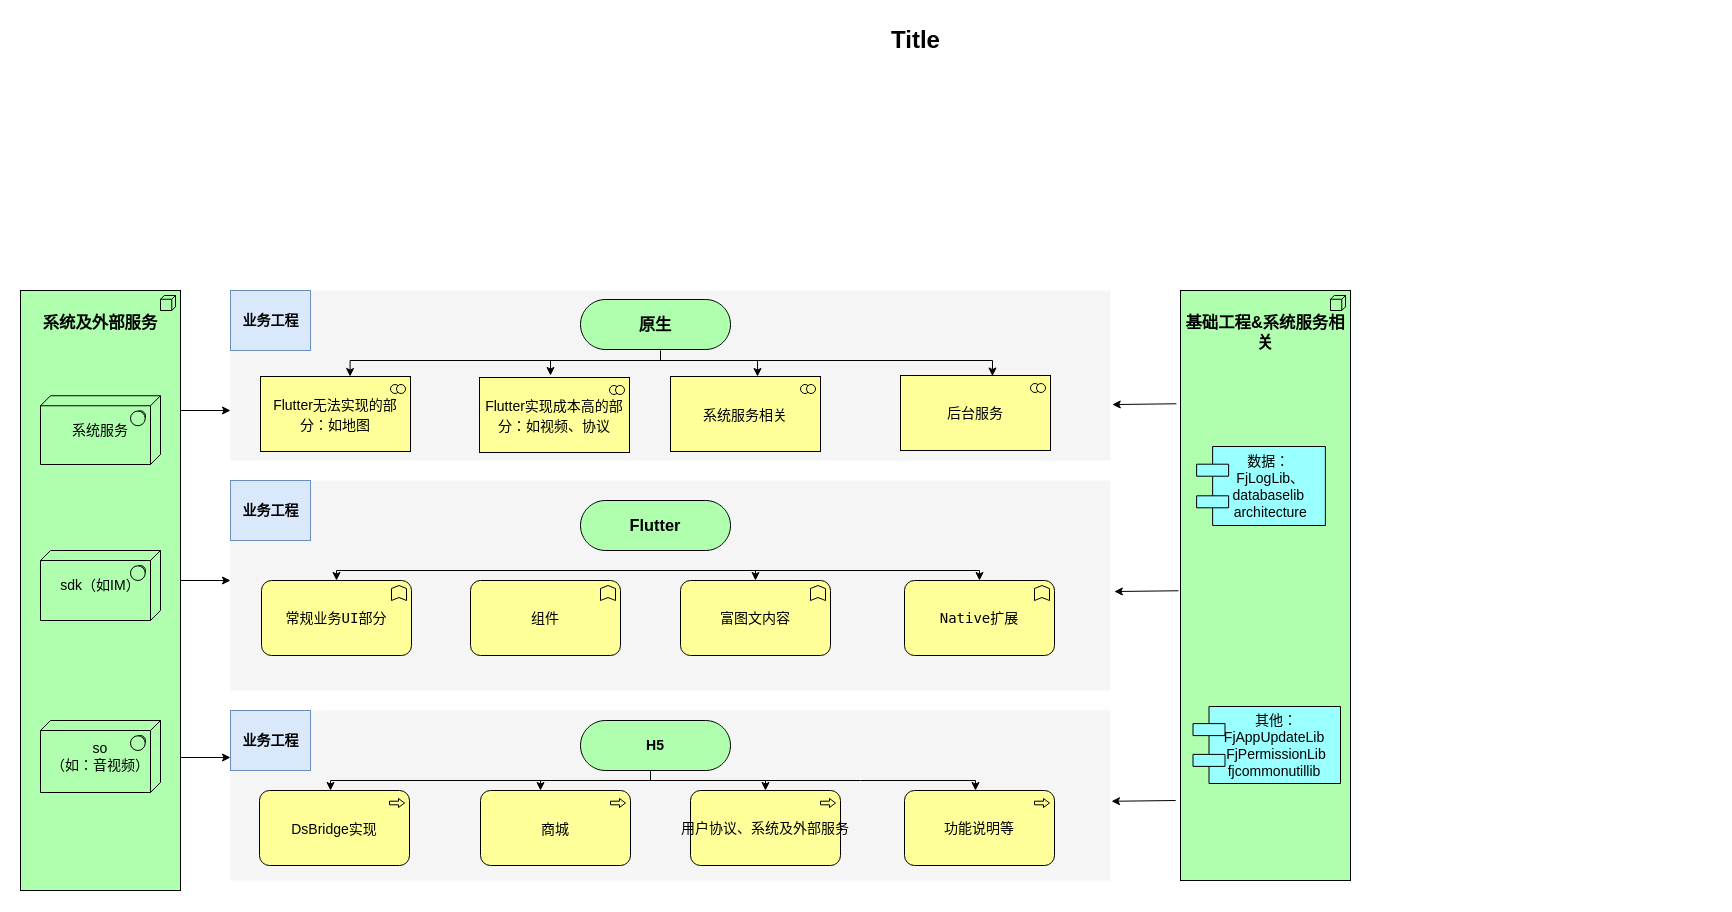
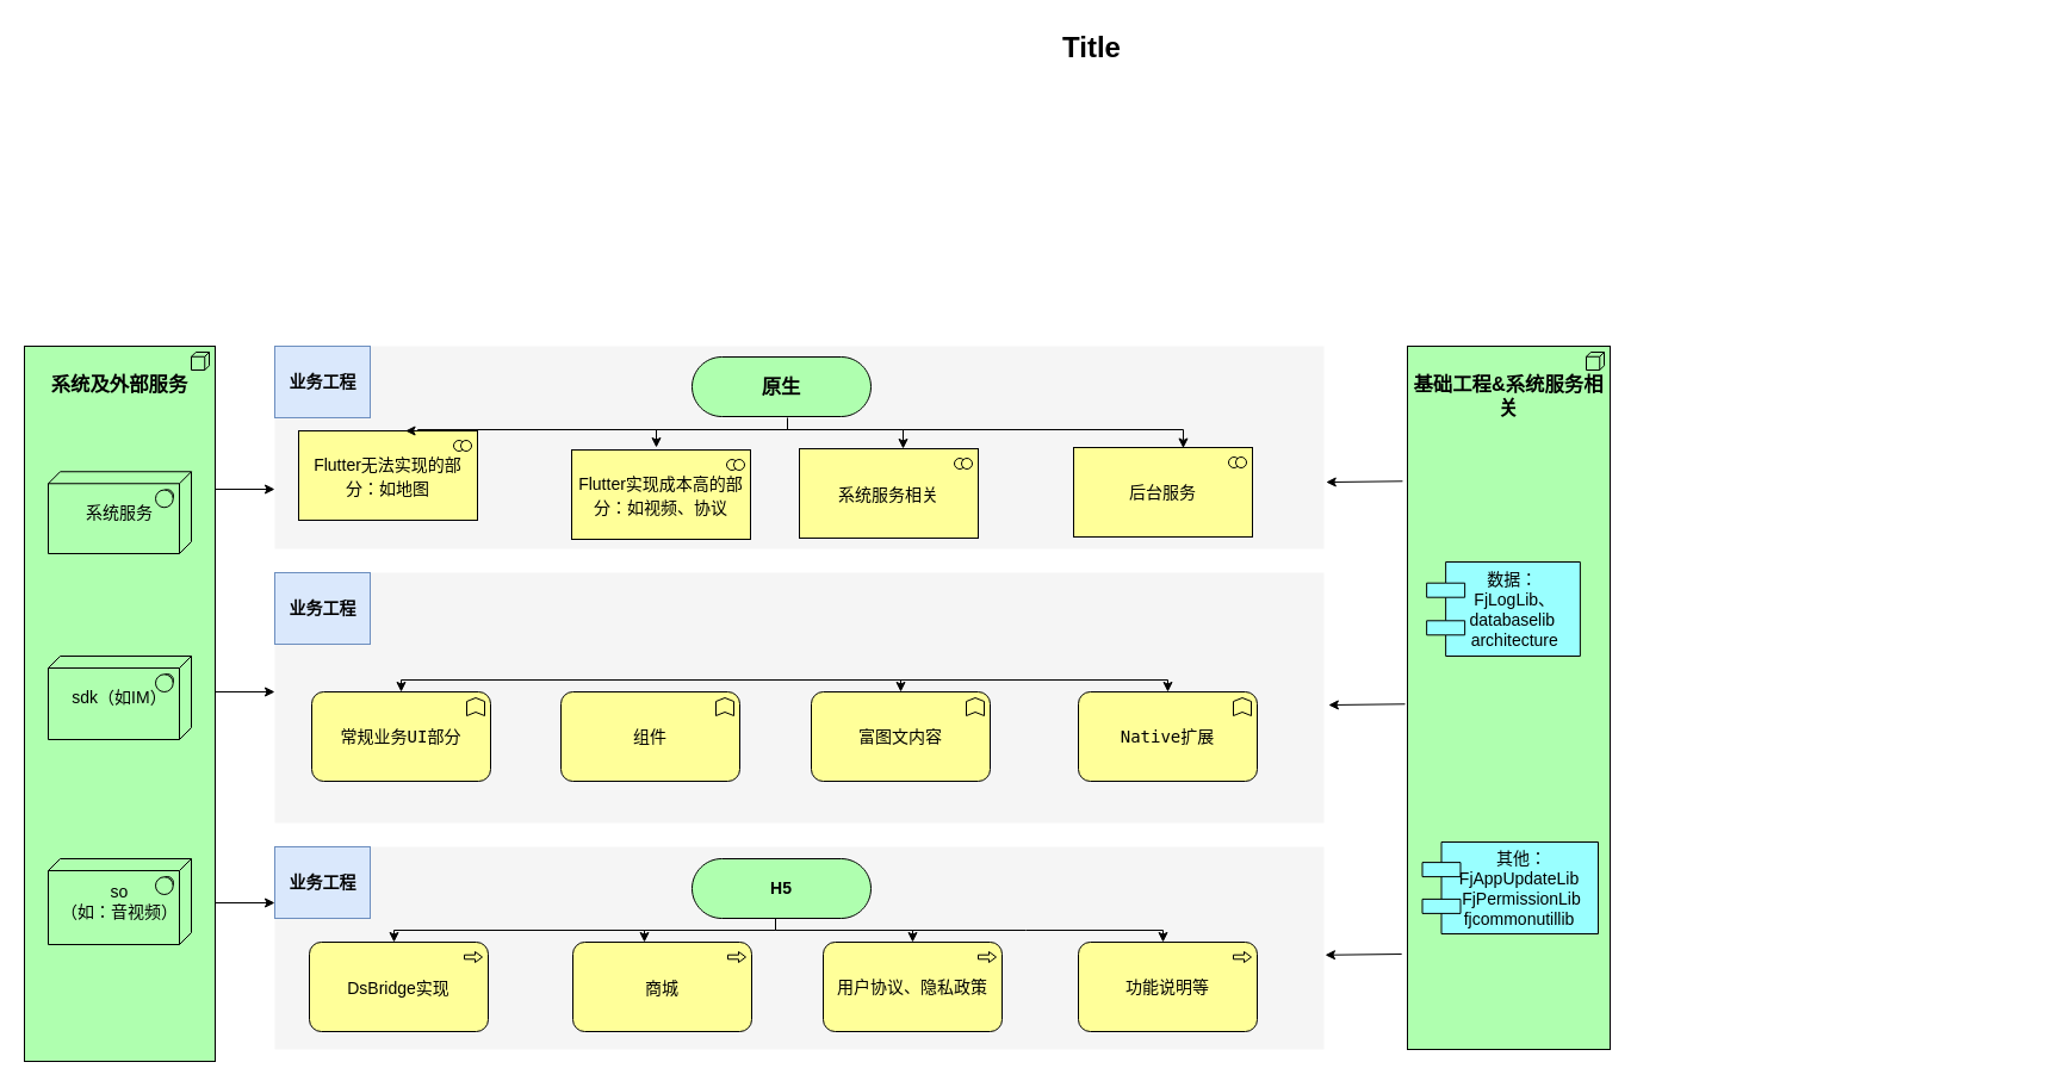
  <mxCell id="0" />
  <mxCell id="1" parent="0" />
  <mxCell id="2" value="" style="whiteSpace=wrap;html=1;strokeColor=none;strokeWidth=1;fillColor=#f5f5f5;fontSize=14;" parent="1" vertex="1"><mxGeometry x="230" y="710" width="880" height="170" as="geometry" /></mxCell>
  <mxCell id="3" value="" style="whiteSpace=wrap;html=1;strokeColor=none;strokeWidth=1;fillColor=#f5f5f5;fontSize=14;" parent="1" vertex="1"><mxGeometry x="230" y="480" width="880" height="210" as="geometry" /></mxCell>
  <mxCell id="4" value="" style="whiteSpace=wrap;html=1;strokeColor=none;strokeWidth=1;fillColor=#f5f5f5;fontSize=14;" parent="1" vertex="1"><mxGeometry x="230" y="290" width="880" height="170" as="geometry" /></mxCell>
  <mxCell id="5" value="&lt;h3&gt;系统及外部服务&lt;/h3&gt;" style="html=1;whiteSpace=wrap;fillColor=#AFFFAF;shape=mxgraph.archimate3.application;appType=node;archiType=square;fontSize=14;verticalAlign=top;" parent="1" vertex="1"><mxGeometry x="20" y="290" width="160" height="600" as="geometry" /></mxCell>
- <mxCell id="6" value="&lt;h3&gt;Flutter&lt;/h3&gt;" style="html=1;whiteSpace=wrap;fillColor=#AFFFAF;shape=mxgraph.archimate3.service;fontSize=14;" parent="1" vertex="1"><mxGeometry x="580" y="500" width="150" height="50" as="geometry" /></mxCell>
  <mxCell id="7" value="&lt;h3&gt;&lt;pre style=&quot;font-size: 14px; font-weight: 400;&quot;&gt;&lt;pre&gt;常规业务UI部分&lt;/pre&gt;&lt;/pre&gt;&lt;/h3&gt;" style="html=1;whiteSpace=wrap;fillColor=#ffff99;shape=mxgraph.archimate3.application;appType=func;archiType=rounded;fontSize=14;" parent="1" vertex="1"><mxGeometry x="261" y="580" width="150" height="75" as="geometry" /></mxCell>
- <mxCell id="8" value="&lt;h3&gt;&lt;span style=&quot;font-weight: normal;&quot;&gt;&lt;font style=&quot;font-size: 14px;&quot;&gt;Flutter无法实现的部分：如地图&lt;/font&gt;&lt;/span&gt;&lt;/h3&gt;" style="html=1;whiteSpace=wrap;fillColor=#ffff99;shape=mxgraph.archimate3.application;appType=collab;archiType=square;fontSize=14;" parent="1" vertex="1"><mxGeometry x="260" y="376" width="150" height="75" as="geometry" /></mxCell>
+ <mxCell id="8" value="&lt;h3&gt;&lt;span style=&quot;font-weight: normal;&quot;&gt;&lt;font style=&quot;font-size: 14px;&quot;&gt;Flutter无法实现的部分：如地图&lt;/font&gt;&lt;/span&gt;&lt;/h3&gt;" style="html=1;whiteSpace=wrap;fillColor=#ffff99;shape=mxgraph.archimate3.application;appType=collab;archiType=square;fontSize=14;" parent="1" vertex="1"><mxGeometry x="250" y="361" width="150" height="75" as="geometry" /></mxCell>
  <mxCell id="9" value="&lt;h3&gt;&lt;span style=&quot;font-weight: normal;&quot;&gt;&lt;font style=&quot;font-size: 14px;&quot;&gt;DsBridge实现&lt;/font&gt;&lt;/span&gt;&lt;/h3&gt;" style="html=1;whiteSpace=wrap;fillColor=#ffff99;shape=mxgraph.archimate3.application;appType=proc;archiType=rounded;fontSize=14;" parent="1" vertex="1"><mxGeometry x="259" y="790" width="150" height="75" as="geometry" /></mxCell>
  <mxCell id="10" value="Title" style="text;strokeColor=none;fillColor=none;html=1;fontSize=24;fontStyle=1;verticalAlign=middle;align=center;" parent="1" vertex="1"><mxGeometry x="120" y="20" width="1590" height="40" as="geometry" /></mxCell>
  <mxCell id="11" value="&lt;h3&gt;业务工程&lt;/h3&gt;" style="text;html=1;resizable=0;autosize=1;align=center;verticalAlign=middle;points=[];fillColor=#dae8fc;strokeColor=#6c8ebf;rounded=0;" parent="1" vertex="1"><mxGeometry x="230" y="290" width="80" height="60" as="geometry" /></mxCell>
  <mxCell id="12" value="sdk（如IM）" style="html=1;whiteSpace=wrap;fillColor=#AFFFAF;shape=mxgraph.archimate3.tech;techType=sysSw;fontSize=14;" parent="1" vertex="1"><mxGeometry x="40" y="550" width="120" height="70" as="geometry" /></mxCell>
  <mxCell id="13" value="so&lt;br&gt;（如：音视频）" style="html=1;whiteSpace=wrap;fillColor=#AFFFAF;shape=mxgraph.archimate3.tech;techType=sysSw;fontSize=14;" parent="1" vertex="1"><mxGeometry x="40" y="720" width="120" height="72" as="geometry" /></mxCell>
  <mxCell id="14" value="系统服务" style="html=1;whiteSpace=wrap;fillColor=#AFFFAF;shape=mxgraph.archimate3.tech;techType=sysSw;fontSize=14;" parent="1" vertex="1"><mxGeometry x="40" y="395.25" width="120" height="68.75" as="geometry" /></mxCell>
  <mxCell id="15" value="&lt;h3 style=&quot;&quot;&gt;基础工程&amp;amp;系统服务相关&lt;/h3&gt;" style="html=1;whiteSpace=wrap;fillColor=#AFFFAF;shape=mxgraph.archimate3.application;appType=node;archiType=square;fontSize=14;verticalAlign=top;" vertex="1" parent="1"><mxGeometry x="1180" y="290" width="170" height="590" as="geometry" /></mxCell>
- <mxCell id="16" value="    数据：&#10;     FjLogLib、&#10;    databaselib&#10;     architecture" style="shape=component;align=center;fillColor=#99ffff;gradientColor=none;fontSize=14;" parent="1" vertex="1"><mxGeometry x="1196.13" y="446" width="128.75" height="79" as="geometry" /></mxCell>
+ <mxCell id="16" value="    数据：&#10;     FjLogLib、&#10;    databaselib&#10;     architecture" style="shape=component;align=center;fillColor=#99ffff;gradientColor=none;fontSize=14;" parent="1" vertex="1"><mxGeometry x="1196.13" y="471" width="128.75" height="79" as="geometry" /></mxCell>
  <mxCell id="17" value="     其他：&#10;    FjAppUpdateLib&#10;     FjPermissionLib&#10;    fjcommonutillib" style="shape=component;align=center;fillColor=#99ffff;gradientColor=none;fontSize=14;" parent="1" vertex="1"><mxGeometry x="1192.5" y="706" width="147.5" height="77" as="geometry" /></mxCell>
  <mxCell id="18" value="&lt;h4&gt;H5&lt;/h4&gt;" style="html=1;whiteSpace=wrap;fillColor=#AFFFAF;shape=mxgraph.archimate3.service;fontSize=14;" vertex="1" parent="1"><mxGeometry x="580" y="720" width="150" height="50" as="geometry" /></mxCell>
  <mxCell id="19" value="&lt;h3&gt;原生&lt;/h3&gt;" style="html=1;whiteSpace=wrap;fillColor=#AFFFAF;shape=mxgraph.archimate3.service;fontSize=14;" vertex="1" parent="1"><mxGeometry x="580" y="299" width="150" height="50" as="geometry" /></mxCell>
  <mxCell id="20" value="&lt;h3&gt;业务工程&lt;/h3&gt;" style="text;html=1;resizable=0;autosize=1;align=center;verticalAlign=middle;points=[];fillColor=#dae8fc;strokeColor=#6c8ebf;rounded=0;" vertex="1" parent="1"><mxGeometry x="230" y="480" width="80" height="60" as="geometry" /></mxCell>
  <mxCell id="21" value="&lt;h3&gt;业务工程&lt;/h3&gt;" style="text;html=1;resizable=0;autosize=1;align=center;verticalAlign=middle;points=[];fillColor=#dae8fc;strokeColor=#6c8ebf;rounded=0;" vertex="1" parent="1"><mxGeometry x="230" y="710" width="80" height="60" as="geometry" /></mxCell>
  <mxCell id="22" value="&lt;h3&gt;&lt;pre style=&quot;font-size: 14px; font-weight: 400;&quot;&gt;&lt;pre&gt;富图文内容&lt;/pre&gt;&lt;/pre&gt;&lt;/h3&gt;" style="html=1;whiteSpace=wrap;fillColor=#ffff99;shape=mxgraph.archimate3.application;appType=func;archiType=rounded;fontSize=14;" vertex="1" parent="1"><mxGeometry x="680" y="580" width="150" height="75" as="geometry" /></mxCell>
  <mxCell id="23" value="&lt;h3&gt;&lt;pre style=&quot;font-size: 14px; font-weight: 400;&quot;&gt;组件&lt;/pre&gt;&lt;/h3&gt;" style="html=1;whiteSpace=wrap;fillColor=#ffff99;shape=mxgraph.archimate3.application;appType=func;archiType=rounded;fontSize=14;" vertex="1" parent="1"><mxGeometry x="470" y="580" width="150" height="75" as="geometry" /></mxCell>
  <mxCell id="24" value="&lt;h3&gt;&lt;pre style=&quot;font-size: 14px; font-weight: 400;&quot;&gt;Native扩展&lt;/pre&gt;&lt;/h3&gt;" style="html=1;whiteSpace=wrap;fillColor=#ffff99;shape=mxgraph.archimate3.application;appType=func;archiType=rounded;fontSize=14;" vertex="1" parent="1"><mxGeometry x="904" y="580" width="150" height="75" as="geometry" /></mxCell>
  <mxCell id="25" value="&lt;h3&gt;&lt;pre style=&quot;font-size: 14px; font-weight: 400;&quot;&gt;功能说明等&lt;/pre&gt;&lt;/h3&gt;" style="html=1;whiteSpace=wrap;fillColor=#ffff99;shape=mxgraph.archimate3.application;appType=proc;archiType=rounded;fontSize=14;" vertex="1" parent="1"><mxGeometry x="904" y="790" width="150" height="75" as="geometry" /></mxCell>
- <mxCell id="26" value="&lt;h3&gt;&lt;pre style=&quot;font-size: 14px; font-weight: 400;&quot;&gt;用户协议、系统及外部服务&lt;/pre&gt;&lt;/h3&gt;" style="html=1;whiteSpace=wrap;fillColor=#ffff99;shape=mxgraph.archimate3.application;appType=proc;archiType=rounded;fontSize=14;" vertex="1" parent="1"><mxGeometry x="690" y="790" width="150" height="75" as="geometry" /></mxCell>
+ <mxCell id="26" value="&lt;h3&gt;&lt;pre style=&quot;font-size: 14px; font-weight: 400;&quot;&gt;用户协议、隐私政策&lt;/pre&gt;&lt;/h3&gt;" style="html=1;whiteSpace=wrap;fillColor=#ffff99;shape=mxgraph.archimate3.application;appType=proc;archiType=rounded;fontSize=14;" vertex="1" parent="1"><mxGeometry x="690" y="790" width="150" height="75" as="geometry" /></mxCell>
  <mxCell id="27" value="&lt;h3&gt;&lt;span style=&quot;font-weight: normal;&quot;&gt;&lt;font style=&quot;font-size: 14px;&quot;&gt;商城&lt;/font&gt;&lt;/span&gt;&lt;/h3&gt;" style="html=1;whiteSpace=wrap;fillColor=#ffff99;shape=mxgraph.archimate3.application;appType=proc;archiType=rounded;fontSize=14;" vertex="1" parent="1"><mxGeometry x="480" y="790" width="150" height="75" as="geometry" /></mxCell>
  <mxCell id="28" value="&lt;h3&gt;&lt;pre style=&quot;font-size: 14px; font-weight: 400;&quot;&gt;后台服务&lt;/pre&gt;&lt;/h3&gt;" style="html=1;whiteSpace=wrap;fillColor=#ffff99;shape=mxgraph.archimate3.application;appType=collab;archiType=square;fontSize=14;" vertex="1" parent="1"><mxGeometry x="900" y="375" width="150" height="75" as="geometry" /></mxCell>
  <mxCell id="29" value="&lt;h3&gt;&lt;pre style=&quot;font-size: 14px; font-weight: 400;&quot;&gt;&lt;/pre&gt;&lt;/h3&gt;&lt;h3&gt;&lt;span style=&quot;font-size: 14px; font-weight: 400;&quot;&gt;系统服务相关&lt;/span&gt;&lt;/h3&gt;" style="html=1;whiteSpace=wrap;fillColor=#ffff99;shape=mxgraph.archimate3.application;appType=collab;archiType=square;fontSize=14;" vertex="1" parent="1"><mxGeometry x="670" y="376" width="150" height="75" as="geometry" /></mxCell>
  <mxCell id="30" value="" style="endArrow=classic;html=1;rounded=0;" edge="1" parent="1"><mxGeometry width="50" height="50" relative="1" as="geometry"><mxPoint x="180" y="410" as="sourcePoint" /><mxPoint x="230" y="410" as="targetPoint" /></mxGeometry></mxCell>
  <mxCell id="31" value="" style="endArrow=classic;html=1;rounded=0;" edge="1" parent="1"><mxGeometry width="50" height="50" relative="1" as="geometry"><mxPoint x="180" y="757" as="sourcePoint" /><mxPoint x="230" y="757" as="targetPoint" /></mxGeometry></mxCell>
  <mxCell id="32" value="" style="endArrow=classic;html=1;rounded=0;" edge="1" parent="1"><mxGeometry width="50" height="50" relative="1" as="geometry"><mxPoint x="180" y="580" as="sourcePoint" /><mxPoint x="230" y="580" as="targetPoint" /></mxGeometry></mxCell>
  <mxCell id="33" value="" style="endArrow=classic;html=1;rounded=0;exitX=-0.024;exitY=0.192;exitDx=0;exitDy=0;exitPerimeter=0;entryX=1.002;entryY=0.671;entryDx=0;entryDy=0;entryPerimeter=0;" edge="1" parent="1" source="15" target="4"><mxGeometry width="50" height="50" relative="1" as="geometry"><mxPoint x="660" y="540" as="sourcePoint" /><mxPoint x="710" y="490" as="targetPoint" /></mxGeometry></mxCell>
  <mxCell id="34" value="" style="endArrow=classic;html=1;rounded=0;exitX=-0.024;exitY=0.192;exitDx=0;exitDy=0;exitPerimeter=0;entryX=1.002;entryY=0.671;entryDx=0;entryDy=0;entryPerimeter=0;" edge="1" parent="1"><mxGeometry width="50" height="50" relative="1" as="geometry"><mxPoint x="1175.16" y="800" as="sourcePoint" /><mxPoint x="1111" y="800.79" as="targetPoint" /></mxGeometry></mxCell>
  <mxCell id="35" value="" style="endArrow=classic;html=1;rounded=0;exitX=-0.024;exitY=0.192;exitDx=0;exitDy=0;exitPerimeter=0;entryX=1.002;entryY=0.671;entryDx=0;entryDy=0;entryPerimeter=0;" edge="1" parent="1"><mxGeometry width="50" height="50" relative="1" as="geometry"><mxPoint x="1178" y="590.25" as="sourcePoint" /><mxPoint x="1113.84" y="591.04" as="targetPoint" /></mxGeometry></mxCell>
  <mxCell id="36" value="" style="edgeStyle=orthogonalEdgeStyle;rounded=0;orthogonalLoop=1;jettySize=auto;html=1;entryX=0.5;entryY=0;entryDx=0;entryDy=0;entryPerimeter=0;" edge="1" parent="1" target="7"><mxGeometry relative="1" as="geometry"><mxPoint x="650" y="570" as="sourcePoint" /><mxPoint x="555" y="590" as="targetPoint" /><Array as="points"><mxPoint x="665" y="570" /><mxPoint x="336" y="570" /></Array></mxGeometry></mxCell>
  <mxCell id="37" value="" style="edgeStyle=orthogonalEdgeStyle;rounded=0;orthogonalLoop=1;jettySize=auto;html=1;entryX=0.5;entryY=0;entryDx=0;entryDy=0;entryPerimeter=0;" edge="1" parent="1" target="22"><mxGeometry relative="1" as="geometry"><mxPoint x="660" y="570" as="sourcePoint" /><mxPoint x="346" y="590" as="targetPoint" /><Array as="points"><mxPoint x="755" y="570" /></Array></mxGeometry></mxCell>
  <mxCell id="38" value="" style="edgeStyle=orthogonalEdgeStyle;rounded=0;orthogonalLoop=1;jettySize=auto;html=1;entryX=0.5;entryY=0;entryDx=0;entryDy=0;entryPerimeter=0;" edge="1" parent="1" target="24"><mxGeometry relative="1" as="geometry"><mxPoint x="660" y="570" as="sourcePoint" /><mxPoint x="765" y="590" as="targetPoint" /><Array as="points"><mxPoint x="979" y="570" /></Array></mxGeometry></mxCell>
  <mxCell id="39" value="" style="edgeStyle=orthogonalEdgeStyle;rounded=0;orthogonalLoop=1;jettySize=auto;html=1;entryX=0.597;entryY=0;entryDx=0;entryDy=0;entryPerimeter=0;" edge="1" parent="1" target="8"><mxGeometry relative="1" as="geometry"><mxPoint x="662.5" y="360" as="sourcePoint" /><mxPoint x="350" y="370" as="targetPoint" /><Array as="points"><mxPoint x="350" y="360" /></Array></mxGeometry></mxCell>
  <mxCell id="40" value="" style="edgeStyle=orthogonalEdgeStyle;rounded=0;orthogonalLoop=1;jettySize=auto;html=1;entryX=0.613;entryY=0.007;entryDx=0;entryDy=0;entryPerimeter=0;" edge="1" parent="1" target="28"><mxGeometry relative="1" as="geometry"><mxPoint x="672.5" y="360" as="sourcePoint" /><mxPoint x="992" y="370" as="targetPoint" /><Array as="points"><mxPoint x="992" y="360" /></Array></mxGeometry></mxCell>
  <mxCell id="41" value="" style="edgeStyle=orthogonalEdgeStyle;rounded=0;orthogonalLoop=1;jettySize=auto;html=1;" edge="1" parent="1"><mxGeometry relative="1" as="geometry"><mxPoint x="660" y="350" as="sourcePoint" /><mxPoint x="550" y="375" as="targetPoint" /><Array as="points"><mxPoint x="660" y="360" /><mxPoint x="550" y="360" /></Array></mxGeometry></mxCell>
  <mxCell id="42" value="" style="edgeStyle=orthogonalEdgeStyle;rounded=0;orthogonalLoop=1;jettySize=auto;html=1;entryX=0.58;entryY=0;entryDx=0;entryDy=0;entryPerimeter=0;" edge="1" parent="1" target="29"><mxGeometry relative="1" as="geometry"><mxPoint x="660" y="360" as="sourcePoint" /><mxPoint x="560" y="385" as="targetPoint" /><Array as="points"><mxPoint x="757" y="360" /></Array></mxGeometry></mxCell>
  <mxCell id="43" value="" style="edgeStyle=orthogonalEdgeStyle;rounded=0;orthogonalLoop=1;jettySize=auto;html=1;" edge="1" parent="1"><mxGeometry relative="1" as="geometry"><mxPoint x="650" y="770" as="sourcePoint" /><mxPoint x="540" y="790" as="targetPoint" /><Array as="points"><mxPoint x="650" y="780" /><mxPoint x="540" y="780" /></Array></mxGeometry></mxCell>
  <mxCell id="44" value="" style="edgeStyle=orthogonalEdgeStyle;rounded=0;orthogonalLoop=1;jettySize=auto;html=1;entryX=0.5;entryY=0;entryDx=0;entryDy=0;entryPerimeter=0;" edge="1" parent="1" target="26"><mxGeometry relative="1" as="geometry"><mxPoint x="650" y="770" as="sourcePoint" /><mxPoint x="550" y="800" as="targetPoint" /><Array as="points"><mxPoint x="650" y="780" /><mxPoint x="765" y="780" /></Array></mxGeometry></mxCell>
  <mxCell id="45" value="" style="edgeStyle=orthogonalEdgeStyle;rounded=0;orthogonalLoop=1;jettySize=auto;html=1;" edge="1" parent="1"><mxGeometry relative="1" as="geometry"><mxPoint x="650" y="780" as="sourcePoint" /><mxPoint x="330" y="790" as="targetPoint" /><Array as="points"><mxPoint x="330" y="780" /></Array></mxGeometry></mxCell>
  <mxCell id="46" value="" style="edgeStyle=orthogonalEdgeStyle;rounded=0;orthogonalLoop=1;jettySize=auto;html=1;entryX=0.5;entryY=0;entryDx=0;entryDy=0;entryPerimeter=0;" edge="1" parent="1"><mxGeometry relative="1" as="geometry"><mxPoint x="760" y="780" as="sourcePoint" /><mxPoint x="975" y="790" as="targetPoint" /><Array as="points"><mxPoint x="860" y="780" /><mxPoint x="975" y="780" /></Array></mxGeometry></mxCell>
  <mxCell id="47" value="&lt;h3&gt;&lt;pre style=&quot;font-size: 14px; font-weight: 400;&quot;&gt;&lt;/pre&gt;&lt;/h3&gt;&lt;h3&gt;&lt;span style=&quot;font-weight: normal;&quot;&gt;&lt;font style=&quot;font-size: 14px;&quot;&gt;Flutter实现成本高的部分：如视频、协议&lt;/font&gt;&lt;/span&gt;&lt;/h3&gt;" style="html=1;whiteSpace=wrap;fillColor=#ffff99;shape=mxgraph.archimate3.application;appType=collab;archiType=square;fontSize=14;" vertex="1" parent="1"><mxGeometry x="479" y="377" width="150" height="75" as="geometry" /></mxCell>
